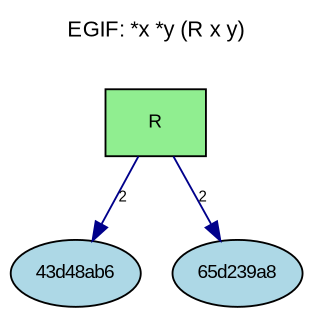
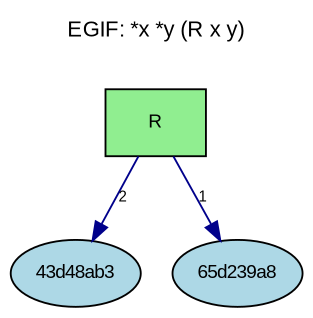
  digraph {
    compound=true
    fontname="Liberation Sans"
    fontsize=12
    label="EGIF: *x *y (R x y)"
    labelloc=t
    rankdir=TB
    node [fillcolor=lightblue fontname="Liberation Sans" fontsize=10 shape=ellipse style=filled]
    edge [color=darkblue fontname="Liberation Sans" fontsize=8]
    n1 [fillcolor=lightgreen label=R shape=box]
-   n2 [label="43d48ab6"]
+   n2 [label="43d48ab3"]
    n3 [label="65d239a8"]
    n1 -> n2 [label=2]
-   n1 -> n3 [label=2]
+   n1 -> n3 [label=1]
  }
